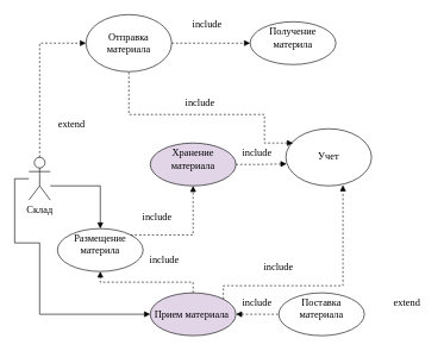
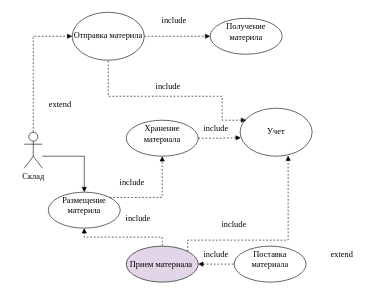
  <mxCell id="0" />
  <mxCell id="1" parent="0" />
- <mxCell id="2" value="" style="edgeStyle=orthogonalEdgeStyle;rounded=0;orthogonalLoop=1;jettySize=auto;html=1;startArrow=none;startFill=0;endArrow=block;endFill=1;fontSize=14;fontFamily=Times New Roman;" edge="1" parent="1" source="4" target="6"><mxGeometry relative="1" as="geometry"><mxPoint x="20" y="270" as="sourcePoint" /><Array as="points"><mxPoint x="20" y="250" /><mxPoint x="20" y="340" /><mxPoint x="55" y="340" /><mxPoint x="55" y="440" /></Array></mxGeometry></mxCell>
  <mxCell id="3" value="" style="edgeStyle=orthogonalEdgeStyle;rounded=0;orthogonalLoop=1;jettySize=auto;html=1;fontFamily=Times New Roman;fontSize=14;startArrow=none;startFill=0;endArrow=block;endFill=1;entryX=0.5;entryY=0;entryDx=0;entryDy=0;" edge="1" parent="1" source="4" target="9"><mxGeometry relative="1" as="geometry"><Array as="points"><mxPoint x="140" y="260" /></Array></mxGeometry></mxCell>
  <mxCell id="4" value="&lt;font style=&quot;font-size: 14px;&quot;&gt;Склад&lt;/font&gt;" style="shape=umlActor;verticalLabelPosition=bottom;verticalAlign=top;html=1;outlineConnect=0;fontSize=14;fontFamily=Times New Roman;" vertex="1" parent="1"><mxGeometry x="40" y="220" width="30" height="60" as="geometry" /></mxCell>
  <mxCell id="5" value="&lt;div style=&quot;font-size: 14px&quot;&gt;&lt;span style=&quot;font-size: 14px&quot;&gt;Поставка материала&lt;/span&gt;&lt;/div&gt;" style="ellipse;whiteSpace=wrap;html=1;verticalAlign=top;align=center;fontSize=14;fontFamily=Times New Roman;" vertex="1" parent="1"><mxGeometry x="390" y="410" width="120" height="60" as="geometry" /></mxCell>
  <mxCell id="6" value="&lt;br&gt;Прием материала&amp;nbsp;" style="ellipse;whiteSpace=wrap;html=1;verticalAlign=top;fontSize=14;fontFamily=Times New Roman;fillColor=#e1d5e7;" vertex="1" parent="1"><mxGeometry x="210" y="410" width="120" height="60" as="geometry" /></mxCell>
  <mxCell id="7" value="" style="endArrow=none;dashed=1;html=1;rounded=0;fontFamily=Times New Roman;fontSize=14;edgeStyle=orthogonalEdgeStyle;exitX=1;exitY=0.5;exitDx=0;exitDy=0;startArrow=block;startFill=1;entryX=0;entryY=0.5;entryDx=0;entryDy=0;" edge="1" parent="1" source="6" target="5"><mxGeometry width="50" height="50" relative="1" as="geometry"><mxPoint x="190" y="370" as="sourcePoint" /><mxPoint x="350" y="440" as="targetPoint" /></mxGeometry></mxCell>
- <mxCell id="8" value="Хранение материала" style="ellipse;whiteSpace=wrap;html=1;fontFamily=Times New Roman;fontSize=14;verticalAlign=top;fillColor=#e1d5e7;" vertex="1" parent="1"><mxGeometry x="210" y="200" width="120" height="60" as="geometry" /></mxCell>
+ <mxCell id="8" value="Хранение материала" style="ellipse;whiteSpace=wrap;html=1;fontFamily=Times New Roman;fontSize=14;verticalAlign=top;" vertex="1" parent="1"><mxGeometry x="210" y="200" width="120" height="60" as="geometry" /></mxCell>
  <mxCell id="9" value="Размещение материла" style="ellipse;whiteSpace=wrap;html=1;fontFamily=Times New Roman;fontSize=14;verticalAlign=top;" vertex="1" parent="1"><mxGeometry x="80" y="320" width="120" height="60" as="geometry" /></mxCell>
  <mxCell id="10" value="" style="endArrow=block;dashed=1;html=1;rounded=0;fontFamily=Times New Roman;fontSize=14;edgeStyle=orthogonalEdgeStyle;exitX=0.5;exitY=0;exitDx=0;exitDy=0;entryX=0.5;entryY=1;entryDx=0;entryDy=0;startArrow=none;startFill=0;endFill=1;" edge="1" parent="1" source="6" target="9"><mxGeometry width="50" height="50" relative="1" as="geometry"><mxPoint x="190" y="370" as="sourcePoint" /><mxPoint x="240" y="320" as="targetPoint" /></mxGeometry></mxCell>
  <mxCell id="11" value="Получение материла" style="ellipse;whiteSpace=wrap;html=1;fontFamily=Times New Roman;fontSize=14;verticalAlign=top;" vertex="1" parent="1"><mxGeometry x="350" y="30" width="120" height="60" as="geometry" /></mxCell>
- <mxCell id="12" value="Отправка материала" style="ellipse;whiteSpace=wrap;html=1;fontFamily=Times New Roman;fontSize=14;" vertex="1" parent="1"><mxGeometry x="120" y="20" width="120" height="80" as="geometry" /></mxCell>
+ <mxCell id="12" value="Отправка материла" style="ellipse;whiteSpace=wrap;html=1;fontFamily=Times New Roman;fontSize=14;" vertex="1" parent="1"><mxGeometry x="120" y="20" width="120" height="80" as="geometry" /></mxCell>
  <mxCell id="13" value="" style="endArrow=block;dashed=1;html=1;rounded=0;fontFamily=Times New Roman;fontSize=14;edgeStyle=orthogonalEdgeStyle;exitX=0.5;exitY=0;exitDx=0;exitDy=0;exitPerimeter=0;entryX=0;entryY=0.5;entryDx=0;entryDy=0;endFill=1;" edge="1" parent="1" source="4" target="12"><mxGeometry width="50" height="50" relative="1" as="geometry"><mxPoint x="0" y="160" as="sourcePoint" /><mxPoint x="50" y="110" as="targetPoint" /></mxGeometry></mxCell>
  <mxCell id="14" value="" style="endArrow=block;dashed=1;html=1;rounded=0;fontFamily=Times New Roman;fontSize=14;edgeStyle=orthogonalEdgeStyle;entryX=0;entryY=0.5;entryDx=0;entryDy=0;exitX=1;exitY=0.5;exitDx=0;exitDy=0;endFill=1;" edge="1" parent="1" source="12" target="11"><mxGeometry width="50" height="50" relative="1" as="geometry"><mxPoint x="280" y="180" as="sourcePoint" /><mxPoint x="330" y="130" as="targetPoint" /></mxGeometry></mxCell>
  <mxCell id="15" value="" style="endArrow=block;dashed=1;html=1;rounded=0;fontFamily=Times New Roman;fontSize=14;edgeStyle=orthogonalEdgeStyle;exitX=1;exitY=0;exitDx=0;exitDy=0;entryX=0.5;entryY=1;entryDx=0;entryDy=0;endFill=1;" edge="1" parent="1" source="9" target="8"><mxGeometry width="50" height="50" relative="1" as="geometry"><mxPoint x="270" y="370" as="sourcePoint" /><mxPoint x="320" y="320" as="targetPoint" /></mxGeometry></mxCell>
  <mxCell id="16" value="Учет" style="ellipse;whiteSpace=wrap;html=1;fontFamily=Times New Roman;fontSize=14;" vertex="1" parent="1"><mxGeometry x="400" y="180" width="120" height="80" as="geometry" /></mxCell>
  <mxCell id="17" value="" style="endArrow=block;dashed=1;html=1;rounded=0;fontFamily=Times New Roman;fontSize=14;edgeStyle=orthogonalEdgeStyle;exitX=1;exitY=0;exitDx=0;exitDy=0;endFill=1;" edge="1" parent="1" source="6"><mxGeometry width="50" height="50" relative="1" as="geometry"><mxPoint x="170" y="300" as="sourcePoint" /><mxPoint x="480" y="259" as="targetPoint" /><Array as="points"><mxPoint x="313" y="400" /><mxPoint x="480" y="400" /><mxPoint x="480" y="259" /></Array></mxGeometry></mxCell>
  <mxCell id="18" value="" style="endArrow=none;dashed=1;html=1;rounded=0;fontFamily=Times New Roman;fontSize=14;edgeStyle=orthogonalEdgeStyle;entryX=0.5;entryY=1;entryDx=0;entryDy=0;endFill=0;startArrow=block;startFill=1;" edge="1" parent="1" target="12"><mxGeometry width="50" height="50" relative="1" as="geometry"><mxPoint x="410" y="200" as="sourcePoint" /><mxPoint x="230" y="260" as="targetPoint" /><Array as="points"><mxPoint x="400" y="200" /><mxPoint x="370" y="200" /><mxPoint x="370" y="160" /><mxPoint x="180" y="160" /></Array></mxGeometry></mxCell>
  <mxCell id="19" value="" style="endArrow=block;dashed=1;html=1;rounded=0;fontFamily=Times New Roman;fontSize=14;edgeStyle=orthogonalEdgeStyle;entryX=0.009;entryY=0.615;entryDx=0;entryDy=0;entryPerimeter=0;exitX=1;exitY=0.5;exitDx=0;exitDy=0;endFill=1;" edge="1" parent="1" source="8" target="16"><mxGeometry width="50" height="50" relative="1" as="geometry"><mxPoint x="30" y="300" as="sourcePoint" /><mxPoint x="80" y="250" as="targetPoint" /></mxGeometry></mxCell>
  <mxCell id="20" value="extend" style="text;html=1;strokeColor=none;fillColor=none;align=center;verticalAlign=middle;whiteSpace=wrap;rounded=0;fontFamily=Times New Roman;fontSize=14;" vertex="1" parent="1"><mxGeometry x="540" y="410" width="60" height="30" as="geometry" /></mxCell>
  <mxCell id="21" value="extend" style="text;html=1;strokeColor=none;fillColor=none;align=center;verticalAlign=middle;whiteSpace=wrap;rounded=0;fontFamily=Times New Roman;fontSize=14;" vertex="1" parent="1"><mxGeometry x="70" y="160" width="60" height="30" as="geometry" /></mxCell>
  <mxCell id="22" value="include" style="text;html=1;strokeColor=none;fillColor=none;align=center;verticalAlign=middle;whiteSpace=wrap;rounded=0;fontFamily=Times New Roman;fontSize=14;" vertex="1" parent="1"><mxGeometry x="360" y="360" width="60" height="30" as="geometry" /></mxCell>
  <mxCell id="23" value="include" style="text;html=1;strokeColor=none;fillColor=none;align=center;verticalAlign=middle;whiteSpace=wrap;rounded=0;fontFamily=Times New Roman;fontSize=14;" vertex="1" parent="1"><mxGeometry x="200" y="350" width="60" height="30" as="geometry" /></mxCell>
  <mxCell id="24" value="include" style="text;html=1;strokeColor=none;fillColor=none;align=center;verticalAlign=middle;whiteSpace=wrap;rounded=0;fontFamily=Times New Roman;fontSize=14;" vertex="1" parent="1"><mxGeometry x="190" y="290" width="60" height="30" as="geometry" /></mxCell>
  <mxCell id="25" value="include" style="text;html=1;strokeColor=none;fillColor=none;align=center;verticalAlign=middle;whiteSpace=wrap;rounded=0;fontFamily=Times New Roman;fontSize=14;" vertex="1" parent="1"><mxGeometry x="250" y="130" width="60" height="30" as="geometry" /></mxCell>
  <mxCell id="26" value="include" style="text;html=1;strokeColor=none;fillColor=none;align=center;verticalAlign=middle;whiteSpace=wrap;rounded=0;fontFamily=Times New Roman;fontSize=14;" vertex="1" parent="1"><mxGeometry x="330" y="200" width="60" height="30" as="geometry" /></mxCell>
  <mxCell id="27" value="include" style="text;html=1;strokeColor=none;fillColor=none;align=center;verticalAlign=middle;whiteSpace=wrap;rounded=0;fontFamily=Times New Roman;fontSize=14;" vertex="1" parent="1"><mxGeometry x="260" y="20" width="60" height="30" as="geometry" /></mxCell>
  <mxCell id="28" value="include" style="text;html=1;strokeColor=none;fillColor=none;align=center;verticalAlign=middle;whiteSpace=wrap;rounded=0;fontFamily=Times New Roman;fontSize=14;" vertex="1" parent="1"><mxGeometry x="330" y="410" width="60" height="30" as="geometry" /></mxCell>
